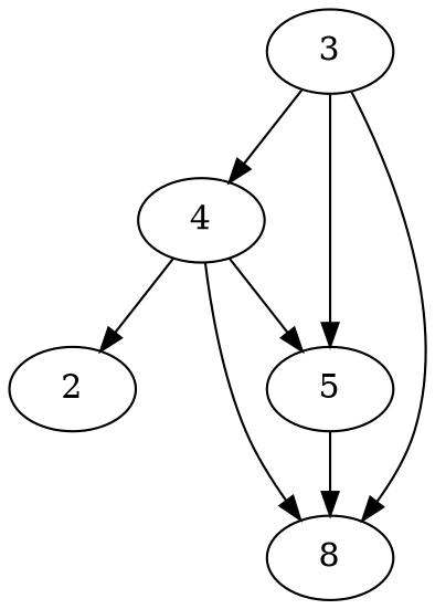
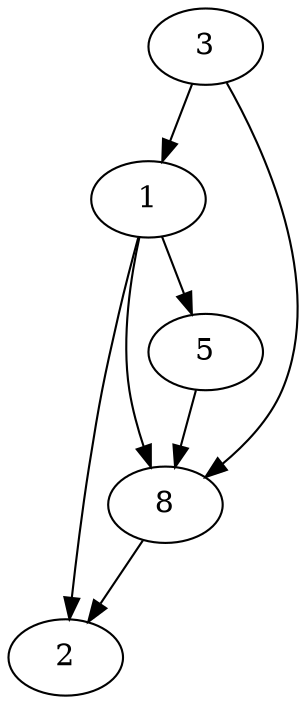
  digraph {
    node [Weight=37]
    edge [Weight=6]
    2 [Weight=20]
-   1 [label=4]
+   1
    n3 [Weight=36 label=8]
    5
    3 [Weight=28]
    1 -> 2
    1 -> n3 [Weight=20]
    1 -> 5
+   n3 -> 2 [Weight=2]
    5 -> n3 [Weight=9]
    3 -> 1 [Weight=19]
    3 -> n3 [Weight=12]
-   3 -> 5 [Weight=15]
  }
